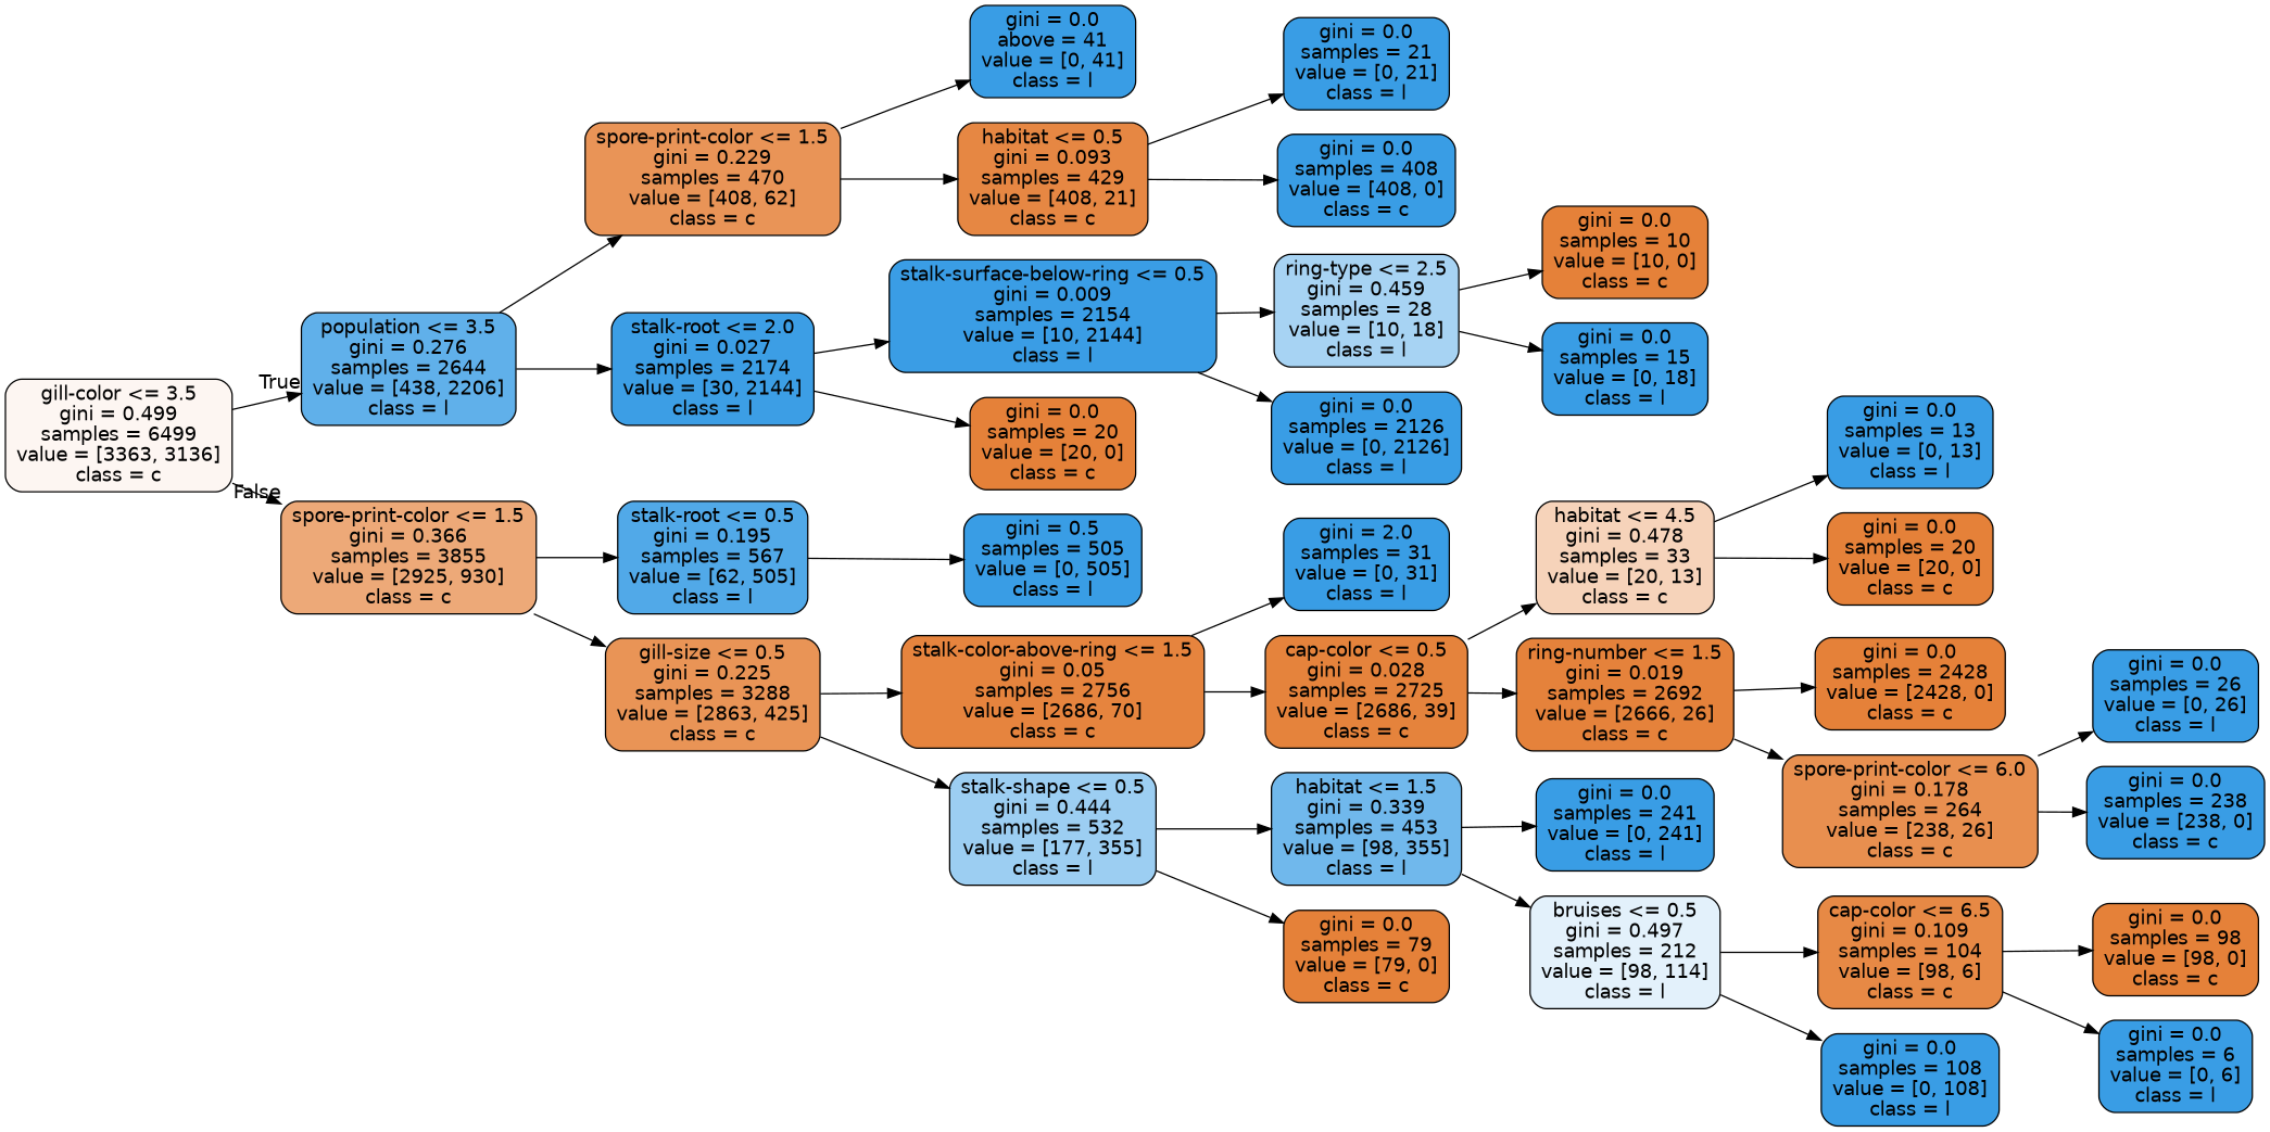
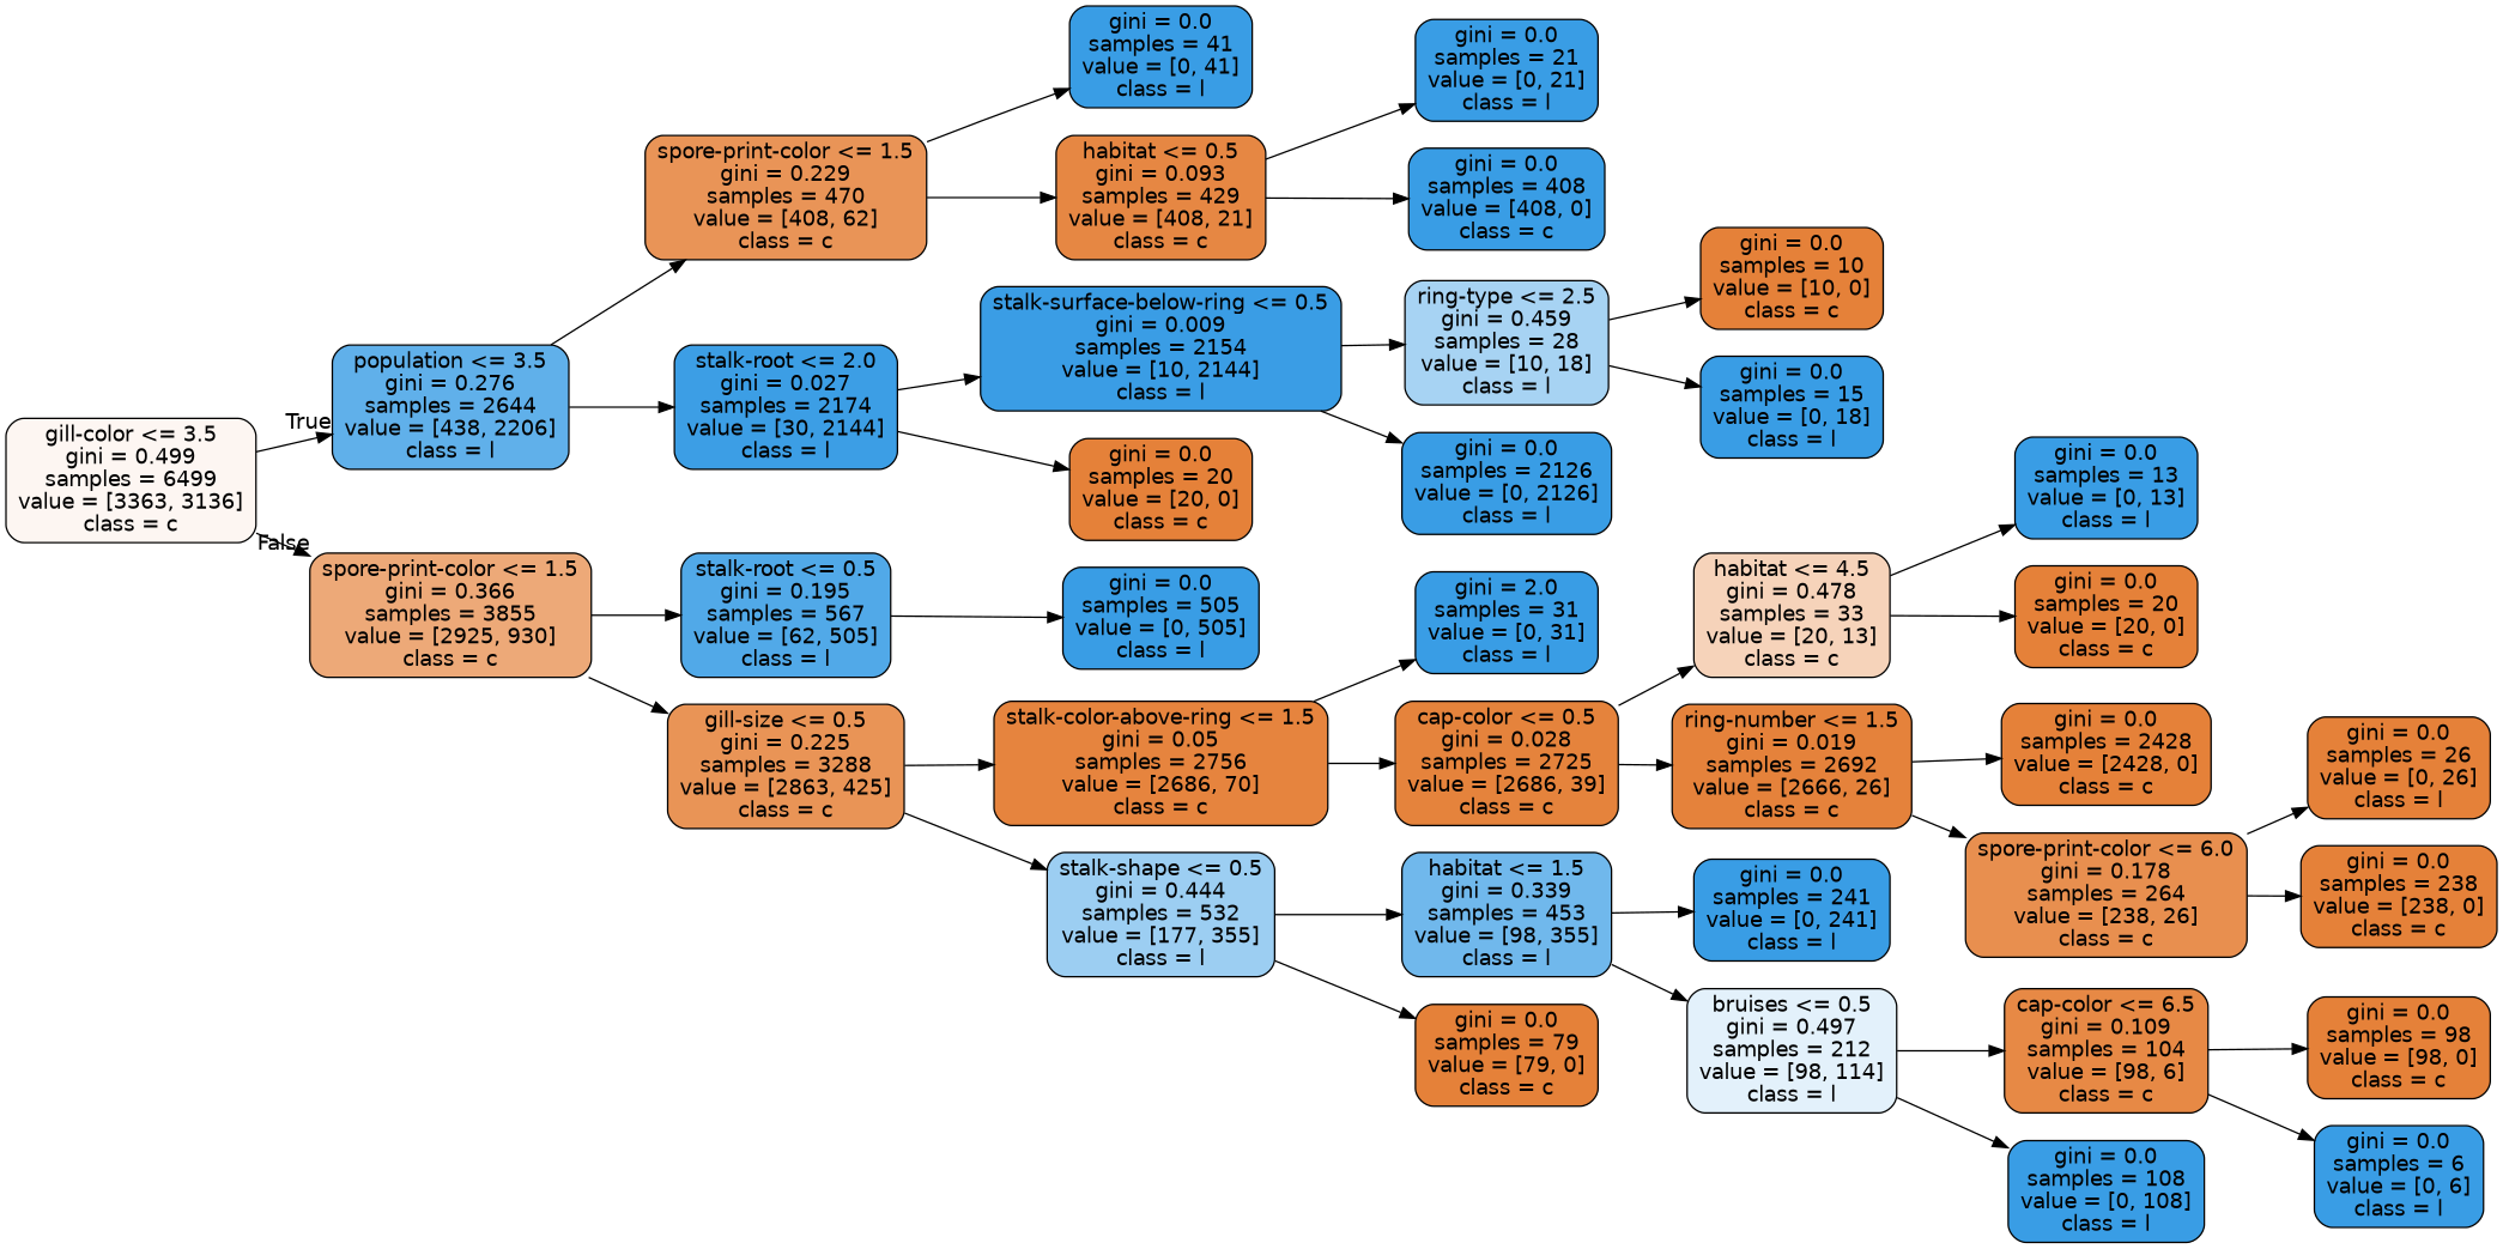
  digraph {
    rankdir=LR
    node [color=black fillcolor="#399de5" fontname=helvetica shape=box style="filled, rounded"]
    edge [fontname=helvetica]
    n1 [fillcolor="#fdf6f2" label="gill-color <= 3.5\ngini = 0.499\nsamples = 6499\nvalue = [3363, 3136]\nclass = c"]
    n2 [fillcolor="#60b0ea" label="population <= 3.5\ngini = 0.276\nsamples = 2644\nvalue = [438, 2206]\nclass = l"]
    n3 [fillcolor="#eda978" label="spore-print-color <= 1.5\ngini = 0.366\nsamples = 3855\nvalue = [2925, 930]\nclass = c"]
    n4 [fillcolor="#e99457" label="spore-print-color <= 1.5\ngini = 0.229\nsamples = 470\nvalue = [408, 62]\nclass = c"]
    n5 [fillcolor="#3c9ee5" label="stalk-root <= 2.0\ngini = 0.027\nsamples = 2174\nvalue = [30, 2144]\nclass = l"]
    n6 [fillcolor="#51a9e8" label="stalk-root <= 0.5\ngini = 0.195\nsamples = 567\nvalue = [62, 505]\nclass = l"]
    n7 [fillcolor="#e99456" label="gill-size <= 0.5\ngini = 0.225\nsamples = 3288\nvalue = [2863, 425]\nclass = c"]
-   n8 [label="gini = 0.0\nabove = 41\nvalue = [0, 41]\nclass = l"]
+   n8 [label="gini = 0.0\nsamples = 41\nvalue = [0, 41]\nclass = l"]
    n9 [fillcolor="#e68743" label="habitat <= 0.5\ngini = 0.093\nsamples = 429\nvalue = [408, 21]\nclass = c"]
    n10 [fillcolor="#3a9de5" label="stalk-surface-below-ring <= 0.5\ngini = 0.009\nsamples = 2154\nvalue = [10, 2144]\nclass = l"]
    n11 [fillcolor="#e58139" label="gini = 0.0\nsamples = 20\nvalue = [20, 0]\nclass = c"]
    n12 [label="gini = 0.0\nsamples = 21\nvalue = [0, 21]\nclass = l"]
    n13 [label="gini = 0.0\nsamples = 408\nvalue = [408, 0]\nclass = c"]
    n14 [fillcolor="#a7d3f3" label="ring-type <= 2.5\ngini = 0.459\nsamples = 28\nvalue = [10, 18]\nclass = l"]
    n15 [label="gini = 0.0\nsamples = 2126\nvalue = [0, 2126]\nclass = l"]
    n16 [fillcolor="#e58139" label="gini = 0.0\nsamples = 10\nvalue = [10, 0]\nclass = c"]
    n17 [label="gini = 0.0\nsamples = 15\nvalue = [0, 18]\nclass = l"]
-   n18 [label="gini = 0.5\nsamples = 505\nvalue = [0, 505]\nclass = l"]
+   n18 [label="gini = 0.0\nsamples = 505\nvalue = [0, 505]\nclass = l"]
    n19 [fillcolor="#e6843e" label="stalk-color-above-ring <= 1.5\ngini = 0.05\nsamples = 2756\nvalue = [2686, 70]\nclass = c"]
    n20 [fillcolor="#9ccef2" label="stalk-shape <= 0.5\ngini = 0.444\nsamples = 532\nvalue = [177, 355]\nclass = l"]
    n21 [label="gini = 2.0\nsamples = 31\nvalue = [0, 31]\nclass = l"]
    n22 [fillcolor="#e5833c" label="cap-color <= 0.5\ngini = 0.028\nsamples = 2725\nvalue = [2686, 39]\nclass = c"]
    n23 [fillcolor="#70b8ec" label="habitat <= 1.5\ngini = 0.339\nsamples = 453\nvalue = [98, 355]\nclass = l"]
    n24 [fillcolor="#e58139" label="gini = 0.0\nsamples = 79\nvalue = [79, 0]\nclass = c"]
    n25 [fillcolor="#f6d3ba" label="habitat <= 4.5\ngini = 0.478\nsamples = 33\nvalue = [20, 13]\nclass = c"]
    n26 [fillcolor="#e5823b" label="ring-number <= 1.5\ngini = 0.019\nsamples = 2692\nvalue = [2666, 26]\nclass = c"]
    n27 [label="gini = 0.0\nsamples = 13\nvalue = [0, 13]\nclass = l"]
    n28 [fillcolor="#e58139" label="gini = 0.0\nsamples = 20\nvalue = [20, 0]\nclass = c"]
    n29 [fillcolor="#e58139" label="gini = 0.0\nsamples = 2428\nvalue = [2428, 0]\nclass = c"]
    n30 [fillcolor="#e88f4f" label="spore-print-color <= 6.0\ngini = 0.178\nsamples = 264\nvalue = [238, 26]\nclass = c"]
-   n31 [label="gini = 0.0\nsamples = 26\nvalue = [0, 26]\nclass = l"]
-   n32 [label="gini = 0.0\nsamples = 238\nvalue = [238, 0]\nclass = c"]
+   n31 [fillcolor="#e58139" label="gini = 0.0\nsamples = 26\nvalue = [0, 26]\nclass = l"]
+   n32 [fillcolor="#e58139" label="gini = 0.0\nsamples = 238\nvalue = [238, 0]\nclass = c"]
    n33 [label="gini = 0.0\nsamples = 241\nvalue = [0, 241]\nclass = l"]
    n34 [fillcolor="#e3f1fb" label="bruises <= 0.5\ngini = 0.497\nsamples = 212\nvalue = [98, 114]\nclass = l"]
    n35 [fillcolor="#e78945" label="cap-color <= 6.5\ngini = 0.109\nsamples = 104\nvalue = [98, 6]\nclass = c"]
    n36 [label="gini = 0.0\nsamples = 108\nvalue = [0, 108]\nclass = l"]
    n37 [fillcolor="#e58139" label="gini = 0.0\nsamples = 98\nvalue = [98, 0]\nclass = c"]
    n38 [label="gini = 0.0\nsamples = 6\nvalue = [0, 6]\nclass = l"]
    n1 -> n2 [headlabel=True labelangle=45 labeldistance=2.5]
    n1 -> n3 [headlabel=False labelangle=-45 labeldistance=2.5]
    n2 -> n4
    n2 -> n5
    n3 -> n6
    n3 -> n7
    n4 -> n8
    n4 -> n9
    n5 -> n10
    n5 -> n11
    n6 -> n18
    n7 -> n19
    n7 -> n20
    n9 -> n12
    n9 -> n13
    n10 -> n14
    n10 -> n15
    n14 -> n16
    n14 -> n17
    n19 -> n21
    n19 -> n22
    n20 -> n23
    n20 -> n24
    n22 -> n25
    n22 -> n26
    n23 -> n33
    n23 -> n34
    n25 -> n27
    n25 -> n28
    n26 -> n29
    n26 -> n30
    n30 -> n31
    n30 -> n32
    n34 -> n35
    n34 -> n36
    n35 -> n37
    n35 -> n38
  }
